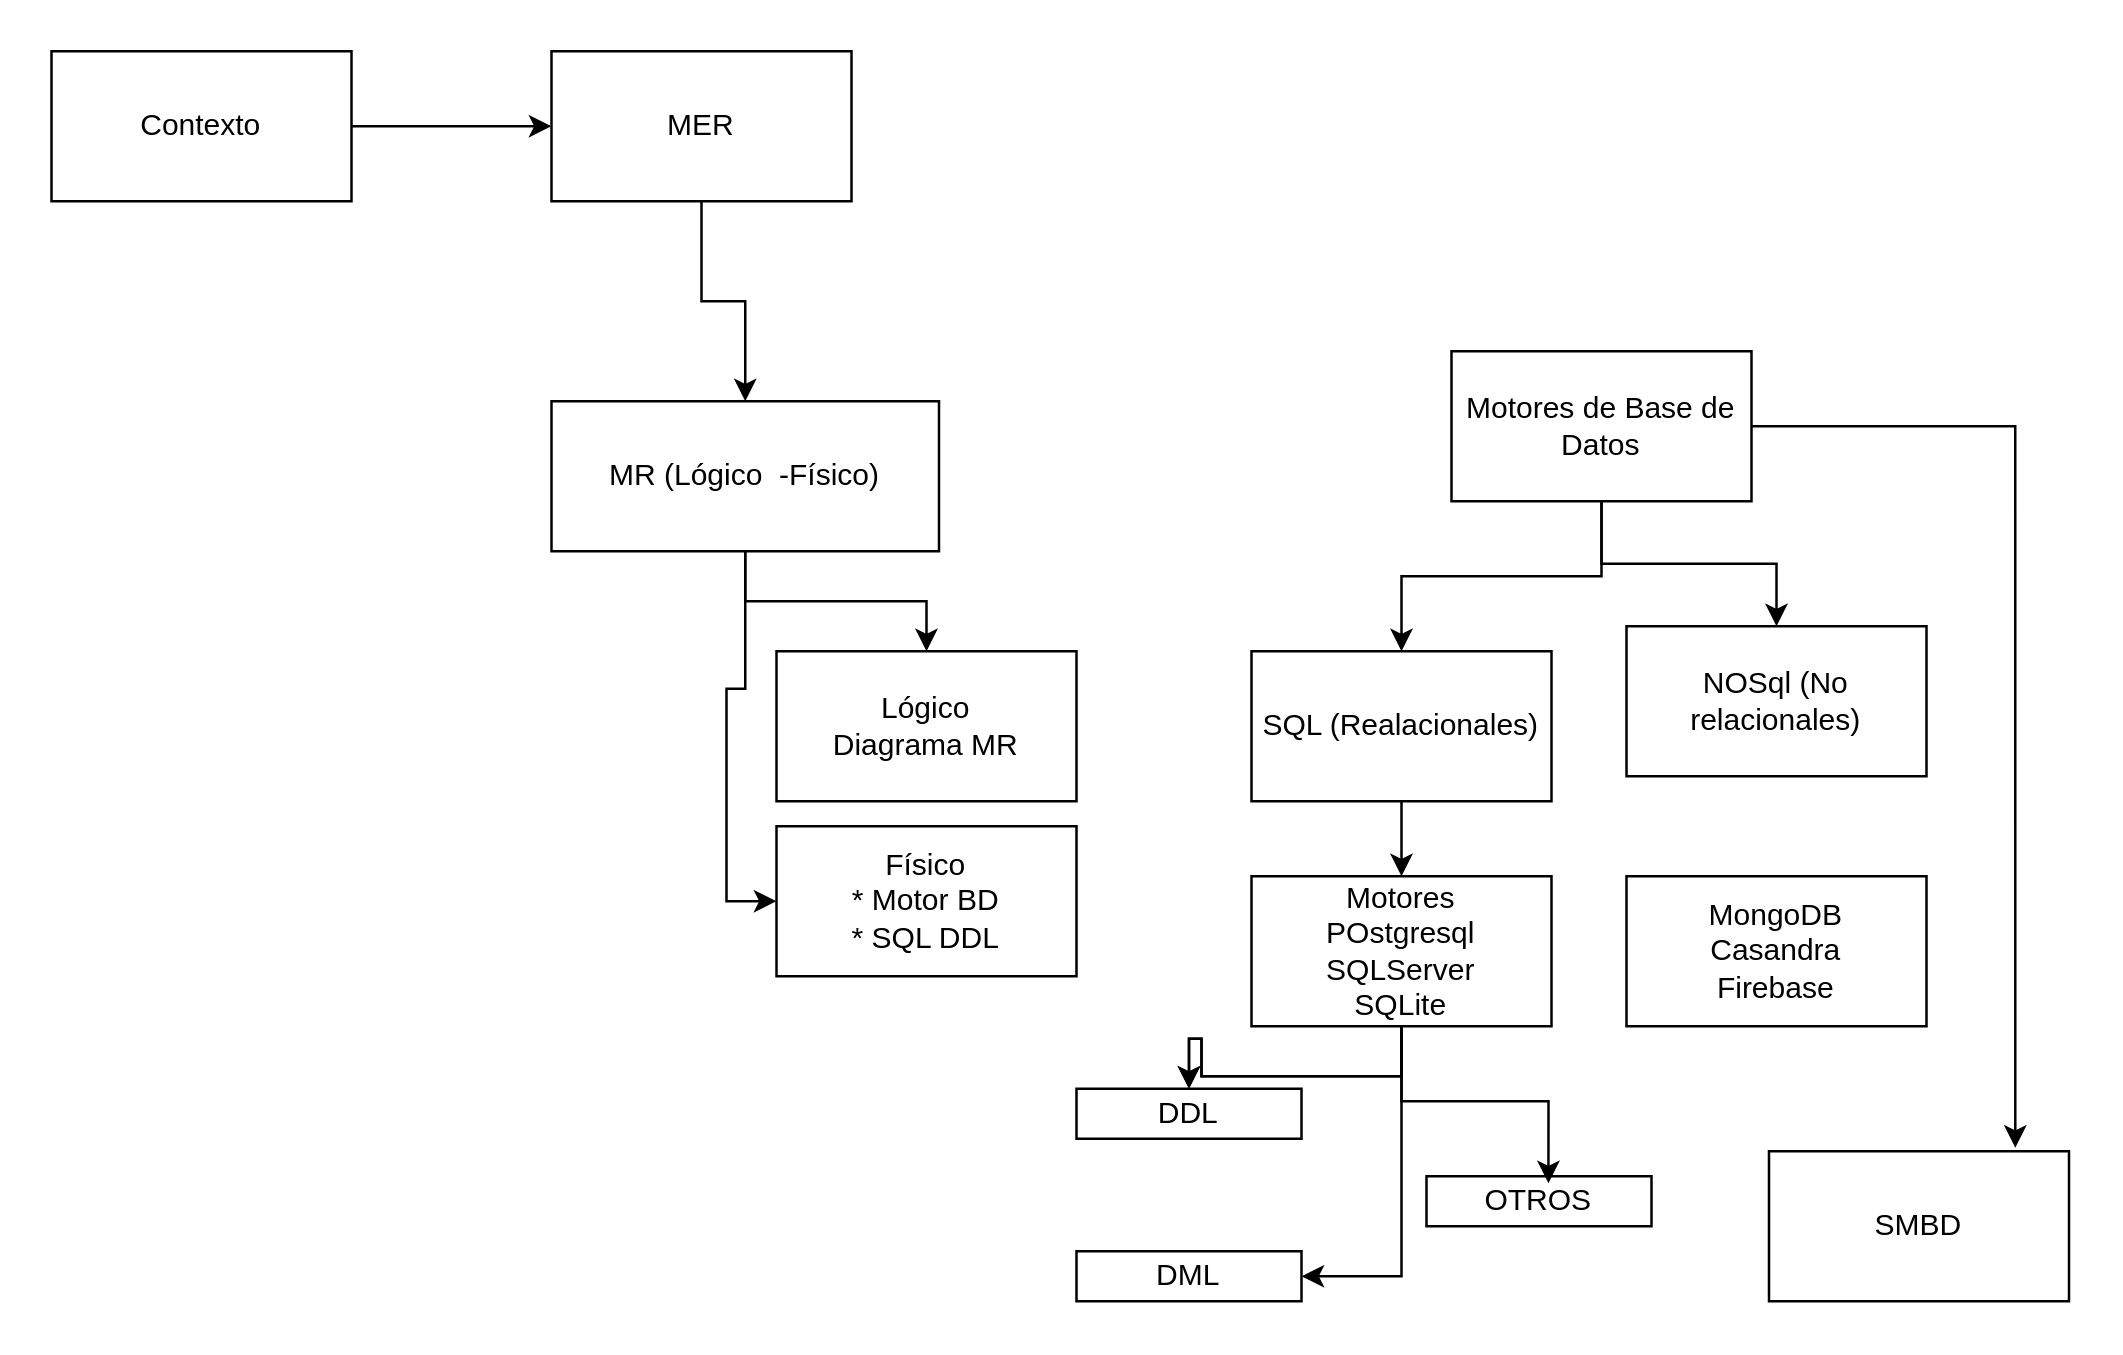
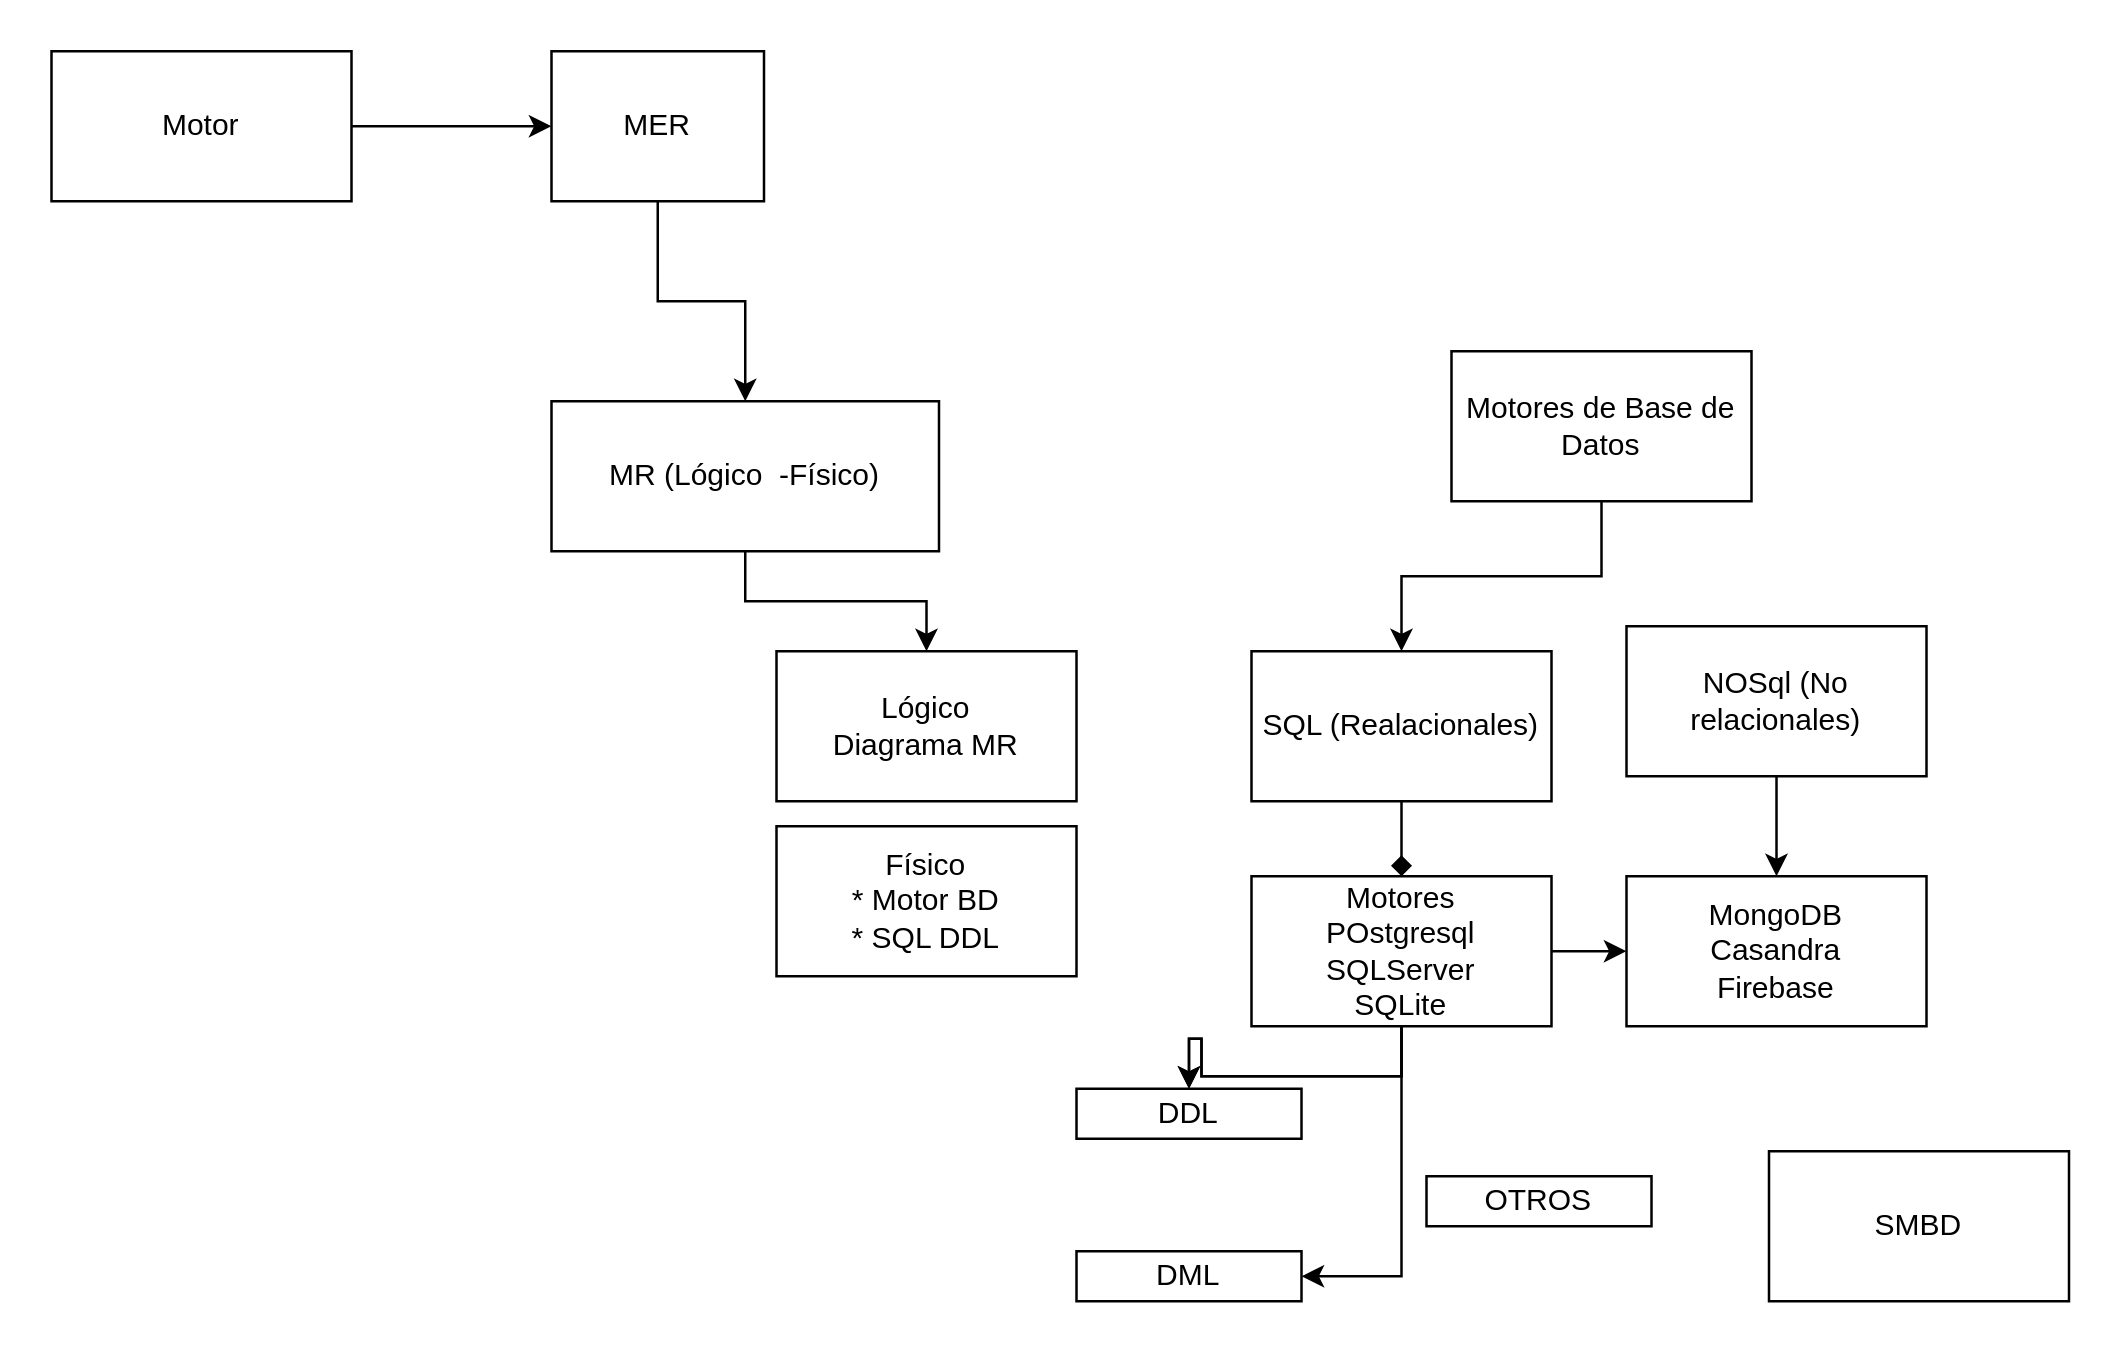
  <mxCell id="0" />
  <mxCell id="1" parent="0" />
  <mxCell id="2" value="" style="edgeStyle=orthogonalEdgeStyle;rounded=0;orthogonalLoop=1;jettySize=auto;html=1;" parent="1" source="3" target="5" edge="1"><mxGeometry relative="1" as="geometry" /></mxCell>
- <mxCell id="3" value="Contexto" style="rounded=0;whiteSpace=wrap;html=1;" parent="1" vertex="1"><mxGeometry x="20" y="20" width="120" height="60" as="geometry" /></mxCell>
+ <mxCell id="3" value="Motor" style="rounded=0;whiteSpace=wrap;html=1;" parent="1" vertex="1"><mxGeometry x="20" y="20" width="120" height="60" as="geometry" /></mxCell>
  <mxCell id="4" value="" style="edgeStyle=orthogonalEdgeStyle;rounded=0;orthogonalLoop=1;jettySize=auto;html=1;" parent="1" source="5" target="8" edge="1"><mxGeometry relative="1" as="geometry" /></mxCell>
- <mxCell id="5" value="MER" style="whiteSpace=wrap;html=1;rounded=0;" parent="1" vertex="1"><mxGeometry x="220" y="20" width="120" height="60" as="geometry" /></mxCell>
+ <mxCell id="5" value="MER" style="whiteSpace=wrap;html=1;rounded=0;" parent="1" vertex="1"><mxGeometry x="220" y="20" width="85" height="60" as="geometry" /></mxCell>
  <mxCell id="6" value="" style="edgeStyle=orthogonalEdgeStyle;rounded=0;orthogonalLoop=1;jettySize=auto;html=1;" parent="1" source="8" target="9" edge="1"><mxGeometry relative="1" as="geometry" /></mxCell>
- <mxCell id="7" style="edgeStyle=orthogonalEdgeStyle;rounded=0;orthogonalLoop=1;jettySize=auto;html=1;entryX=0;entryY=0.5;entryDx=0;entryDy=0;" parent="1" source="8" target="10" edge="1"><mxGeometry relative="1" as="geometry" /></mxCell>
  <mxCell id="8" value="MR (Lógico&amp;nbsp; -Físico)" style="whiteSpace=wrap;html=1;rounded=0;" parent="1" vertex="1"><mxGeometry x="220" y="160" width="155" height="60" as="geometry" /></mxCell>
  <mxCell id="9" value="&lt;div&gt;Lógico&lt;/div&gt;Diagrama MR" style="whiteSpace=wrap;html=1;rounded=0;" parent="1" vertex="1"><mxGeometry x="310" y="260" width="120" height="60" as="geometry" /></mxCell>
  <mxCell id="10" value="&lt;div&gt;Físico&lt;/div&gt;* Motor BD&lt;div&gt;* SQL DDL&lt;/div&gt;" style="whiteSpace=wrap;html=1;rounded=0;" parent="1" vertex="1"><mxGeometry x="310" y="330" width="120" height="60" as="geometry" /></mxCell>
  <mxCell id="11" value="" style="edgeStyle=orthogonalEdgeStyle;rounded=0;orthogonalLoop=1;jettySize=auto;html=1;" parent="1" source="14" target="16" edge="1"><mxGeometry relative="1" as="geometry" /></mxCell>
- <mxCell id="12" style="edgeStyle=orthogonalEdgeStyle;rounded=0;orthogonalLoop=1;jettySize=auto;html=1;entryX=0.5;entryY=0;entryDx=0;entryDy=0;" parent="1" source="14" target="18" edge="1"><mxGeometry relative="1" as="geometry" /></mxCell>
- <mxCell id="13" style="edgeStyle=orthogonalEdgeStyle;rounded=0;orthogonalLoop=1;jettySize=auto;html=1;entryX=0.821;entryY=-0.023;entryDx=0;entryDy=0;entryPerimeter=0;" parent="1" source="14" target="28" edge="1"><mxGeometry relative="1" as="geometry"><mxPoint x="810" y="500" as="targetPoint" /></mxGeometry></mxCell>
  <mxCell id="14" value="Motores de Base de Datos" style="whiteSpace=wrap;html=1;rounded=0;" parent="1" vertex="1"><mxGeometry x="580" y="140" width="120" height="60" as="geometry" /></mxCell>
- <mxCell id="15" style="edgeStyle=orthogonalEdgeStyle;rounded=0;orthogonalLoop=1;jettySize=auto;html=1;entryX=0.5;entryY=0;entryDx=0;entryDy=0;" parent="1" source="16" target="22" edge="1"><mxGeometry relative="1" as="geometry" /></mxCell>
+ <mxCell id="15" style="edgeStyle=orthogonalEdgeStyle;rounded=0;orthogonalLoop=1;jettySize=auto;html=1;entryX=0.5;entryY=0;entryDx=0;entryDy=0;endArrow=diamond;" parent="1" source="16" target="22" edge="1"><mxGeometry relative="1" as="geometry" /></mxCell>
  <mxCell id="16" value="SQL (Realacionales)" style="whiteSpace=wrap;html=1;rounded=0;" parent="1" vertex="1"><mxGeometry x="500" y="260" width="120" height="60" as="geometry" /></mxCell>
+ <mxCell id="17" style="edgeStyle=orthogonalEdgeStyle;rounded=0;orthogonalLoop=1;jettySize=auto;html=1;entryX=0.5;entryY=0;entryDx=0;entryDy=0;" parent="1" source="18" target="23" edge="1"><mxGeometry relative="1" as="geometry" /></mxCell>
  <mxCell id="18" value="NOSql (No relacionales)" style="whiteSpace=wrap;html=1;rounded=0;" parent="1" vertex="1"><mxGeometry x="650" y="250" width="120" height="60" as="geometry" /></mxCell>
  <mxCell id="19" value="" style="edgeStyle=orthogonalEdgeStyle;rounded=0;orthogonalLoop=1;jettySize=auto;html=1;" parent="1" source="22" target="24" edge="1"><mxGeometry relative="1" as="geometry" /></mxCell>
  <mxCell id="20" value="" style="edgeStyle=orthogonalEdgeStyle;rounded=0;orthogonalLoop=1;jettySize=auto;html=1;" parent="1" source="22" target="24" edge="1"><mxGeometry relative="1" as="geometry" /></mxCell>
  <mxCell id="21" style="edgeStyle=orthogonalEdgeStyle;rounded=0;orthogonalLoop=1;jettySize=auto;html=1;entryX=1;entryY=0.5;entryDx=0;entryDy=0;" parent="1" source="22" target="25" edge="1"><mxGeometry relative="1" as="geometry" /></mxCell>
  <mxCell id="22" value="&lt;div&gt;Motores&lt;/div&gt;&lt;div&gt;POstgresql&lt;/div&gt;&lt;div&gt;SQLServer&lt;/div&gt;&lt;div&gt;SQLite&lt;/div&gt;" style="whiteSpace=wrap;html=1;rounded=0;" parent="1" vertex="1"><mxGeometry x="500" y="350" width="120" height="60" as="geometry" /></mxCell>
  <mxCell id="23" value="MongoDB&lt;div&gt;Casandra&lt;/div&gt;&lt;div&gt;Firebase&lt;/div&gt;" style="whiteSpace=wrap;html=1;rounded=0;" parent="1" vertex="1"><mxGeometry x="650" y="350" width="120" height="60" as="geometry" /></mxCell>
  <mxCell id="24" value="DDL" style="whiteSpace=wrap;html=1;rounded=0;" parent="1" vertex="1"><mxGeometry x="430" y="435" width="90" height="20" as="geometry" /></mxCell>
  <mxCell id="25" value="DML" style="whiteSpace=wrap;html=1;rounded=0;" parent="1" vertex="1"><mxGeometry x="430" y="500" width="90" height="20" as="geometry" /></mxCell>
  <mxCell id="26" value="OTROS" style="whiteSpace=wrap;html=1;rounded=0;" parent="1" vertex="1"><mxGeometry x="570" y="470" width="90" height="20" as="geometry" /></mxCell>
- <mxCell id="27" style="edgeStyle=orthogonalEdgeStyle;rounded=0;orthogonalLoop=1;jettySize=auto;html=1;entryX=0.542;entryY=0.141;entryDx=0;entryDy=0;entryPerimeter=0;" parent="1" source="22" target="26" edge="1"><mxGeometry relative="1" as="geometry" /></mxCell>
+ <mxCell id="27" style="edgeStyle=orthogonalEdgeStyle;rounded=0;orthogonalLoop=1;jettySize=auto;html=1;" parent="1" source="22" target="23" edge="1"><mxGeometry relative="1" as="geometry" /></mxCell>
  <mxCell id="28" value="SMBD" style="whiteSpace=wrap;html=1;rounded=0;" parent="1" vertex="1"><mxGeometry x="707" y="460" width="120" height="60" as="geometry" /></mxCell>
